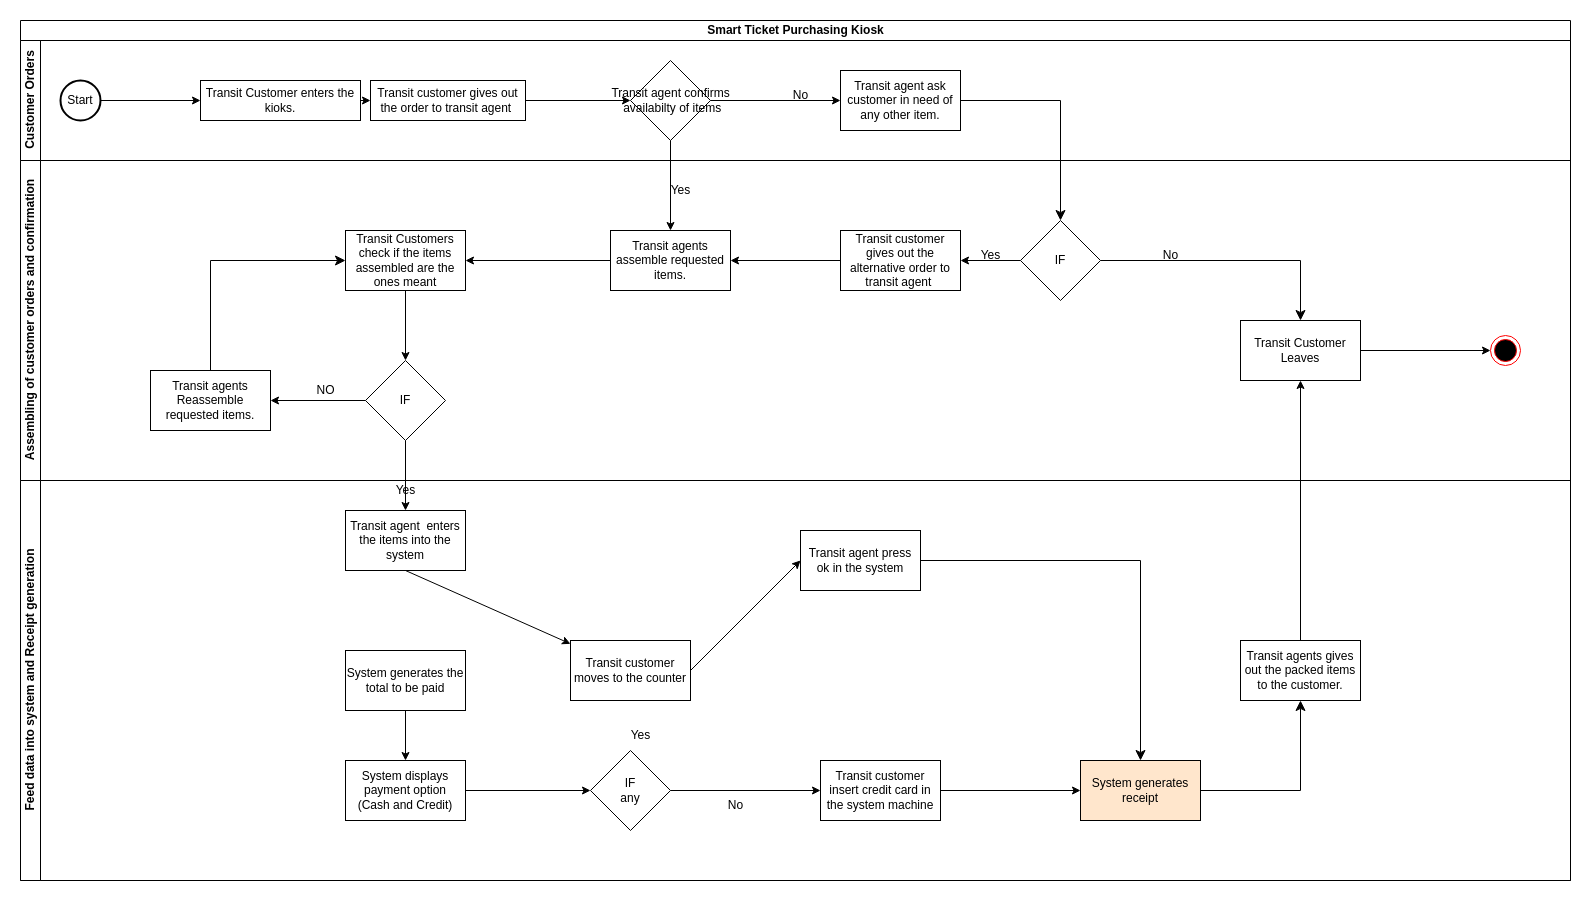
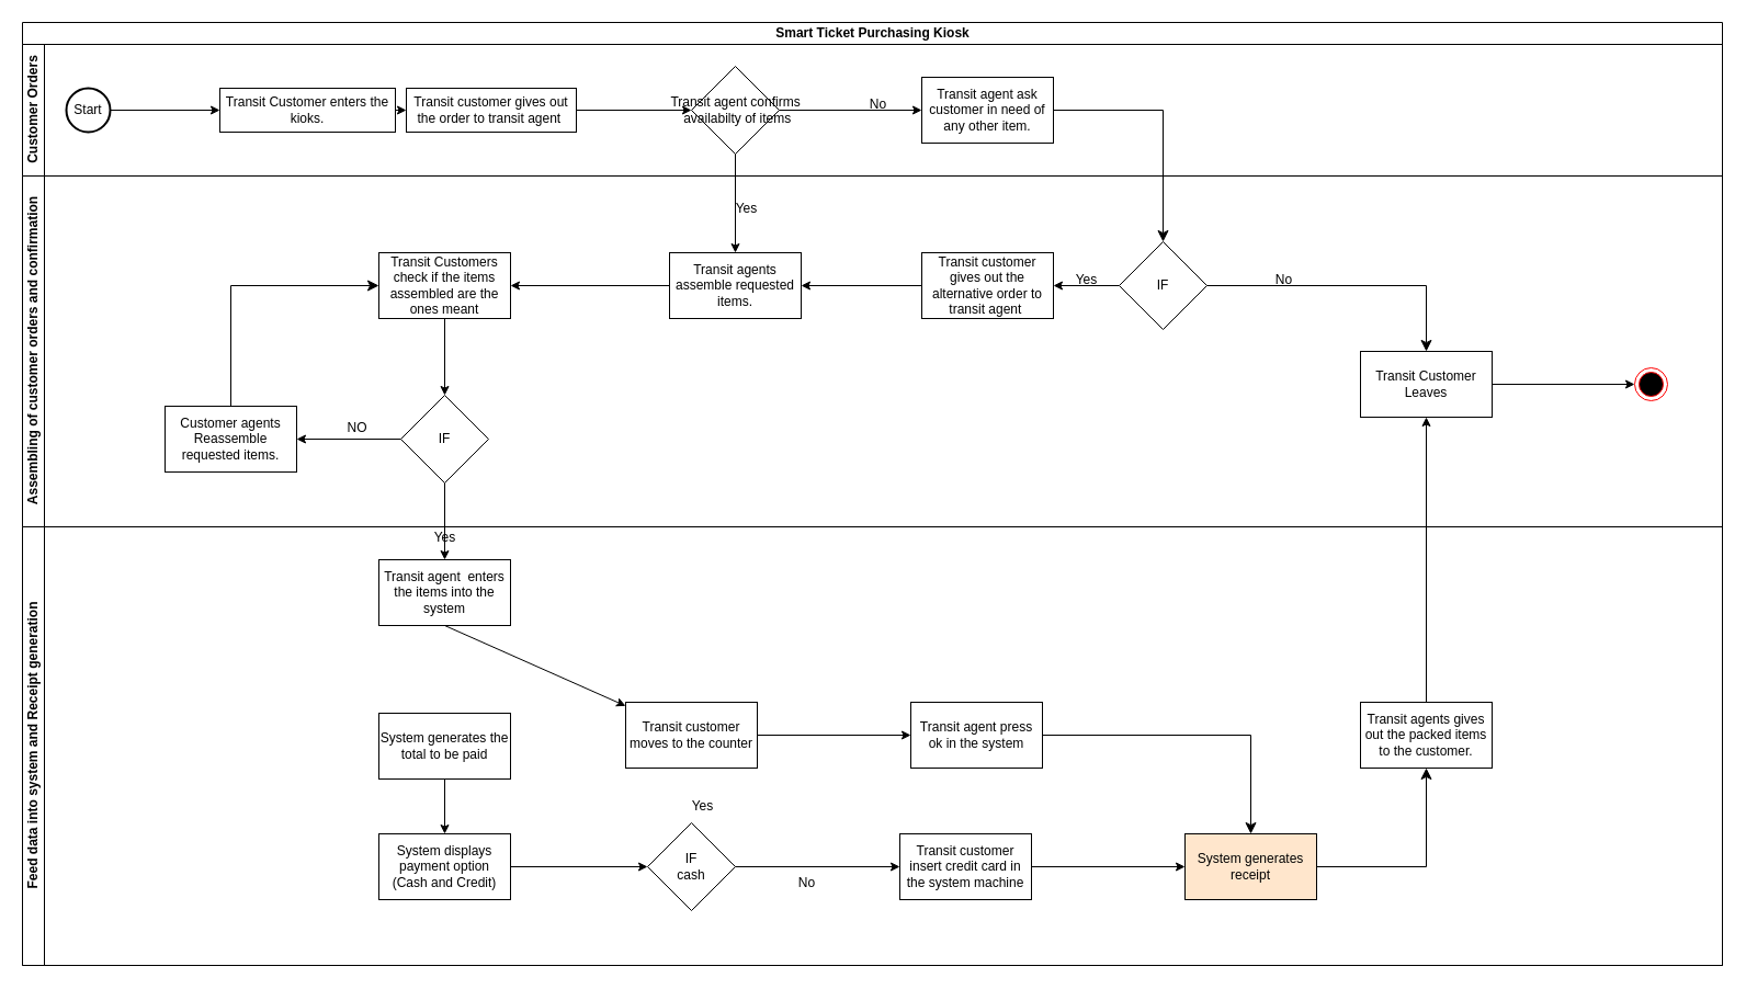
  <mxCell id="0" />
  <mxCell id="1" parent="0" />
  <mxCell id="2" value="" style="rhombus;whiteSpace=wrap;html=1;" parent="1" vertex="1"><mxGeometry x="630" y="60" width="80" height="80" as="geometry" /></mxCell>
  <mxCell id="3" value="Transit agent confirms&lt;br&gt;&amp;nbsp;availabilty of items" style="text;html=1;align=center;verticalAlign=middle;resizable=0;points=[];autosize=1;strokeColor=none;fillColor=none;" parent="1" vertex="1"><mxGeometry x="600" y="80" width="140" height="40" as="geometry" /></mxCell>
  <mxCell id="4" value="Transit agents assemble requested items." style="rounded=0;whiteSpace=wrap;html=1;" parent="1" vertex="1"><mxGeometry x="610" y="230" width="120" height="60" as="geometry" /></mxCell>
  <mxCell id="5" value="" style="endArrow=classic;html=1;rounded=0;exitX=1;exitY=0.5;exitDx=0;exitDy=0;" parent="1" source="2" edge="1"><mxGeometry width="50" height="50" relative="1" as="geometry"><mxPoint x="740" y="190" as="sourcePoint" /><mxPoint x="840" y="100" as="targetPoint" /></mxGeometry></mxCell>
  <mxCell id="6" value="" style="endArrow=classic;html=1;rounded=0;exitX=0.5;exitY=1;exitDx=0;exitDy=0;entryX=0.5;entryY=0;entryDx=0;entryDy=0;" parent="1" source="2" target="4" edge="1"><mxGeometry width="50" height="50" relative="1" as="geometry"><mxPoint x="790" y="320" as="sourcePoint" /><mxPoint x="840" y="270" as="targetPoint" /></mxGeometry></mxCell>
  <mxCell id="7" value="Yes" style="text;html=1;align=center;verticalAlign=middle;resizable=0;points=[];autosize=1;strokeColor=none;fillColor=none;" vertex="1" parent="1"><mxGeometry x="660" y="175" width="40" height="30" as="geometry" /></mxCell>
  <mxCell id="8" value="No" style="text;html=1;align=center;verticalAlign=middle;resizable=0;points=[];autosize=1;strokeColor=none;fillColor=none;" vertex="1" parent="1"><mxGeometry x="780" y="80" width="40" height="30" as="geometry" /></mxCell>
  <mxCell id="9" value="" style="endArrow=classic;html=1;rounded=0;entryX=1;entryY=0.5;entryDx=0;entryDy=0;exitX=0;exitY=0.5;exitDx=0;exitDy=0;" edge="1" parent="1" source="4"><mxGeometry width="50" height="50" relative="1" as="geometry"><mxPoint x="600" y="350" as="sourcePoint" /><mxPoint x="465" y="260" as="targetPoint" /></mxGeometry></mxCell>
  <mxCell id="10" value="Start" style="strokeWidth=2;html=1;shape=mxgraph.flowchart.start_1;whiteSpace=wrap;" vertex="1" parent="1"><mxGeometry x="60" y="80" width="40" height="40" as="geometry" /></mxCell>
  <mxCell id="11" value="Transit Customer enters the kioks." style="rounded=0;whiteSpace=wrap;html=1;" vertex="1" parent="1"><mxGeometry x="200" y="80" width="160" height="40" as="geometry" /></mxCell>
  <mxCell id="12" value="" style="endArrow=classic;html=1;rounded=0;exitX=1;exitY=0.5;exitDx=0;exitDy=0;exitPerimeter=0;entryX=0;entryY=0.5;entryDx=0;entryDy=0;" edge="1" parent="1" source="10" target="11"><mxGeometry width="50" height="50" relative="1" as="geometry"><mxPoint x="130" y="240" as="sourcePoint" /><mxPoint x="180" y="190" as="targetPoint" /></mxGeometry></mxCell>
  <mxCell id="13" value="Transit customer gives out the order to transit agent&amp;nbsp;" style="rounded=0;whiteSpace=wrap;html=1;" vertex="1" parent="1"><mxGeometry x="370" y="80" width="155" height="40" as="geometry" /></mxCell>
  <mxCell id="14" value="" style="endArrow=classic;html=1;rounded=0;exitX=1;exitY=0.5;exitDx=0;exitDy=0;" edge="1" parent="1" source="11"><mxGeometry width="50" height="50" relative="1" as="geometry"><mxPoint x="290" y="230" as="sourcePoint" /><mxPoint x="370" y="100" as="targetPoint" /></mxGeometry></mxCell>
  <mxCell id="15" value="" style="endArrow=classic;html=1;rounded=0;exitX=1;exitY=0.5;exitDx=0;exitDy=0;entryX=0;entryY=0.5;entryDx=0;entryDy=0;" edge="1" parent="1" source="13" target="2"><mxGeometry width="50" height="50" relative="1" as="geometry"><mxPoint x="520" y="200" as="sourcePoint" /><mxPoint x="570" y="150" as="targetPoint" /></mxGeometry></mxCell>
  <mxCell id="16" value="Transit Customers&lt;br style=&quot;border-color: var(--border-color);&quot;&gt;&lt;span style=&quot;&quot;&gt;check if the items&lt;/span&gt;&lt;br style=&quot;border-color: var(--border-color);&quot;&gt;&lt;span style=&quot;&quot;&gt;assembled are the ones meant&lt;/span&gt;" style="rounded=0;whiteSpace=wrap;html=1;" vertex="1" parent="1"><mxGeometry x="345" y="230" width="120" height="60" as="geometry" /></mxCell>
  <mxCell id="17" value="IF" style="rhombus;whiteSpace=wrap;html=1;" vertex="1" parent="1"><mxGeometry x="365" y="360" width="80" height="80" as="geometry" /></mxCell>
  <mxCell id="18" value="" style="endArrow=classic;html=1;rounded=0;exitX=0.5;exitY=1;exitDx=0;exitDy=0;entryX=0.5;entryY=0;entryDx=0;entryDy=0;" edge="1" parent="1" source="16" target="17"><mxGeometry width="50" height="50" relative="1" as="geometry"><mxPoint x="550" y="400" as="sourcePoint" /><mxPoint x="600" y="350" as="targetPoint" /></mxGeometry></mxCell>
- <mxCell id="19" value="Transit agents Reassemble requested items." style="rounded=0;whiteSpace=wrap;html=1;" vertex="1" parent="1"><mxGeometry x="150" y="370" width="120" height="60" as="geometry" /></mxCell>
+ <mxCell id="19" value="Customer agents Reassemble requested items." style="rounded=0;whiteSpace=wrap;html=1;" vertex="1" parent="1"><mxGeometry x="150" y="370" width="120" height="60" as="geometry" /></mxCell>
  <mxCell id="20" value="" style="endArrow=classic;html=1;rounded=0;entryX=1;entryY=0.5;entryDx=0;entryDy=0;exitX=0;exitY=0.5;exitDx=0;exitDy=0;" edge="1" parent="1" source="17" target="19"><mxGeometry width="50" height="50" relative="1" as="geometry"><mxPoint x="380" y="530" as="sourcePoint" /><mxPoint x="430" y="480" as="targetPoint" /></mxGeometry></mxCell>
  <mxCell id="21" value="" style="edgeStyle=elbowEdgeStyle;elbow=horizontal;endArrow=classic;html=1;curved=0;rounded=0;endSize=8;startSize=8;exitX=0.5;exitY=0;exitDx=0;exitDy=0;entryX=0;entryY=0.5;entryDx=0;entryDy=0;" edge="1" parent="1" source="19" target="16"><mxGeometry width="50" height="50" relative="1" as="geometry"><mxPoint x="150" y="310" as="sourcePoint" /><mxPoint x="200" y="260" as="targetPoint" /><Array as="points"><mxPoint x="210" y="310" /></Array></mxGeometry></mxCell>
  <mxCell id="22" value="NO" style="text;html=1;align=center;verticalAlign=middle;resizable=0;points=[];autosize=1;strokeColor=none;fillColor=none;" vertex="1" parent="1"><mxGeometry x="305" y="375" width="40" height="30" as="geometry" /></mxCell>
  <mxCell id="23" value="Transit agent&amp;nbsp; enters the items into the system" style="rounded=0;whiteSpace=wrap;html=1;" vertex="1" parent="1"><mxGeometry x="345" y="510" width="120" height="60" as="geometry" /></mxCell>
  <mxCell id="24" value="" style="endArrow=classic;html=1;rounded=0;exitX=0.5;exitY=1;exitDx=0;exitDy=0;" edge="1" parent="1" source="17" target="23"><mxGeometry width="50" height="50" relative="1" as="geometry"><mxPoint x="510" y="530" as="sourcePoint" /><mxPoint x="560" y="480" as="targetPoint" /></mxGeometry></mxCell>
  <mxCell id="25" value="Yes" style="text;html=1;align=center;verticalAlign=middle;resizable=0;points=[];autosize=1;strokeColor=none;fillColor=none;" vertex="1" parent="1"><mxGeometry x="385" y="475" width="40" height="30" as="geometry" /></mxCell>
  <mxCell id="26" value="System generates the total to be paid" style="rounded=0;whiteSpace=wrap;html=1;" vertex="1" parent="1"><mxGeometry x="345" y="650" width="120" height="60" as="geometry" /></mxCell>
  <mxCell id="27" value="System displays payment option&lt;br&gt;(Cash and Credit)" style="rounded=0;whiteSpace=wrap;html=1;" vertex="1" parent="1"><mxGeometry x="345" y="760" width="120" height="60" as="geometry" /></mxCell>
  <mxCell id="28" value="Transit Customer Leaves" style="rounded=0;whiteSpace=wrap;html=1;" vertex="1" parent="1"><mxGeometry x="1240" y="320" width="120" height="60" as="geometry" /></mxCell>
  <mxCell id="29" value="Transit agent ask customer in need of any other item." style="rounded=0;whiteSpace=wrap;html=1;" vertex="1" parent="1"><mxGeometry x="840" y="70" width="120" height="60" as="geometry" /></mxCell>
  <mxCell id="30" value="IF" style="rhombus;whiteSpace=wrap;html=1;" vertex="1" parent="1"><mxGeometry x="1020" y="220" width="80" height="80" as="geometry" /></mxCell>
  <mxCell id="31" value="" style="edgeStyle=elbowEdgeStyle;elbow=horizontal;endArrow=classic;html=1;curved=0;rounded=0;endSize=8;startSize=8;exitX=1;exitY=0.5;exitDx=0;exitDy=0;entryX=0.5;entryY=0;entryDx=0;entryDy=0;" edge="1" parent="1" source="29" target="30"><mxGeometry width="50" height="50" relative="1" as="geometry"><mxPoint x="1020" y="180" as="sourcePoint" /><mxPoint x="1070" y="130" as="targetPoint" /><Array as="points"><mxPoint x="1060" y="160" /></Array></mxGeometry></mxCell>
  <mxCell id="32" value="Transit customer gives out the alternative order to transit agent&amp;nbsp;" style="rounded=0;whiteSpace=wrap;html=1;" vertex="1" parent="1"><mxGeometry x="840" y="230" width="120" height="60" as="geometry" /></mxCell>
  <mxCell id="33" value="" style="endArrow=classic;html=1;rounded=0;entryX=1;entryY=0.5;entryDx=0;entryDy=0;exitX=0;exitY=0.5;exitDx=0;exitDy=0;" edge="1" parent="1" source="30" target="32"><mxGeometry width="50" height="50" relative="1" as="geometry"><mxPoint x="990" y="380" as="sourcePoint" /><mxPoint x="1040" y="330" as="targetPoint" /></mxGeometry></mxCell>
  <mxCell id="34" value="" style="endArrow=classic;html=1;rounded=0;entryX=1;entryY=0.5;entryDx=0;entryDy=0;exitX=0;exitY=0.5;exitDx=0;exitDy=0;" edge="1" parent="1" source="32" target="4"><mxGeometry width="50" height="50" relative="1" as="geometry"><mxPoint x="810" y="400" as="sourcePoint" /><mxPoint x="860" y="350" as="targetPoint" /></mxGeometry></mxCell>
  <mxCell id="35" value="Yes" style="text;html=1;align=center;verticalAlign=middle;resizable=0;points=[];autosize=1;strokeColor=none;fillColor=none;" vertex="1" parent="1"><mxGeometry x="970" y="240" width="40" height="30" as="geometry" /></mxCell>
  <mxCell id="36" value="No" style="text;html=1;align=center;verticalAlign=middle;resizable=0;points=[];autosize=1;strokeColor=none;fillColor=none;" vertex="1" parent="1"><mxGeometry x="1150" y="240" width="40" height="30" as="geometry" /></mxCell>
  <mxCell id="37" value="" style="endArrow=classic;html=1;rounded=0;exitX=0.5;exitY=1;exitDx=0;exitDy=0;" edge="1" parent="1" source="23" target="41"><mxGeometry width="50" height="50" relative="1" as="geometry"><mxPoint x="560" y="670" as="sourcePoint" /><mxPoint x="610" y="620" as="targetPoint" /></mxGeometry></mxCell>
  <mxCell id="38" value="" style="endArrow=classic;html=1;rounded=0;exitX=0.5;exitY=1;exitDx=0;exitDy=0;entryX=0.5;entryY=0;entryDx=0;entryDy=0;" edge="1" parent="1" source="26" target="27"><mxGeometry width="50" height="50" relative="1" as="geometry"><mxPoint x="520" y="790" as="sourcePoint" /><mxPoint x="570" y="740" as="targetPoint" /></mxGeometry></mxCell>
- <mxCell id="39" value="IF &lt;br&gt;any" style="rhombus;whiteSpace=wrap;html=1;" vertex="1" parent="1"><mxGeometry x="590" y="750" width="80" height="80" as="geometry" /></mxCell>
+ <mxCell id="39" value="IF &lt;br&gt;cash" style="rhombus;whiteSpace=wrap;html=1;" vertex="1" parent="1"><mxGeometry x="590" y="750" width="80" height="80" as="geometry" /></mxCell>
  <mxCell id="40" value="" style="endArrow=classic;html=1;rounded=0;exitX=1;exitY=0.5;exitDx=0;exitDy=0;entryX=0;entryY=0.5;entryDx=0;entryDy=0;" edge="1" parent="1" source="27" target="39"><mxGeometry width="50" height="50" relative="1" as="geometry"><mxPoint x="480" y="890" as="sourcePoint" /><mxPoint x="530" y="840" as="targetPoint" /></mxGeometry></mxCell>
  <mxCell id="41" value="Transit customer moves to the counter" style="rounded=0;whiteSpace=wrap;html=1;" vertex="1" parent="1"><mxGeometry x="570" y="640" width="120" height="60" as="geometry" /></mxCell>
  <mxCell id="42" value="Yes" style="text;html=1;align=center;verticalAlign=middle;resizable=0;points=[];autosize=1;strokeColor=none;fillColor=none;" vertex="1" parent="1"><mxGeometry x="620" y="720" width="40" height="30" as="geometry" /></mxCell>
  <mxCell id="43" value="Transit customer insert credit card in the system machine" style="rounded=0;whiteSpace=wrap;html=1;" vertex="1" parent="1"><mxGeometry x="820" y="760" width="120" height="60" as="geometry" /></mxCell>
  <mxCell id="44" value="" style="endArrow=classic;html=1;rounded=0;exitX=1;exitY=0.5;exitDx=0;exitDy=0;entryX=0;entryY=0.5;entryDx=0;entryDy=0;" edge="1" parent="1" source="39" target="43"><mxGeometry width="50" height="50" relative="1" as="geometry"><mxPoint x="760" y="870" as="sourcePoint" /><mxPoint x="810" y="820" as="targetPoint" /></mxGeometry></mxCell>
  <mxCell id="45" value="No" style="text;html=1;align=center;verticalAlign=middle;resizable=0;points=[];autosize=1;strokeColor=none;fillColor=none;" vertex="1" parent="1"><mxGeometry x="715" y="790" width="40" height="30" as="geometry" /></mxCell>
  <mxCell id="46" value="System generates receipt" style="rounded=0;whiteSpace=wrap;html=1;fillColor=#ffe6cc;" vertex="1" parent="1"><mxGeometry x="1080" y="760" width="120" height="60" as="geometry" /></mxCell>
  <mxCell id="47" value="" style="endArrow=classic;html=1;rounded=0;exitX=1;exitY=0.5;exitDx=0;exitDy=0;entryX=0;entryY=0.5;entryDx=0;entryDy=0;" edge="1" parent="1" source="43" target="46"><mxGeometry width="50" height="50" relative="1" as="geometry"><mxPoint x="1020" y="880" as="sourcePoint" /><mxPoint x="1070" y="830" as="targetPoint" /></mxGeometry></mxCell>
- <mxCell id="48" value="Transit agent press ok in the system" style="rounded=0;whiteSpace=wrap;html=1;" vertex="1" parent="1"><mxGeometry x="800" y="530" width="120" height="60" as="geometry" /></mxCell>
+ <mxCell id="48" value="Transit agent press ok in the system" style="rounded=0;whiteSpace=wrap;html=1;" vertex="1" parent="1"><mxGeometry x="830" y="640" width="120" height="60" as="geometry" /></mxCell>
  <mxCell id="49" value="" style="endArrow=classic;html=1;rounded=0;exitX=1;exitY=0.5;exitDx=0;exitDy=0;entryX=0;entryY=0.5;entryDx=0;entryDy=0;" edge="1" parent="1" source="41" target="48"><mxGeometry width="50" height="50" relative="1" as="geometry"><mxPoint x="750" y="750" as="sourcePoint" /><mxPoint x="800" y="700" as="targetPoint" /></mxGeometry></mxCell>
  <mxCell id="50" value="" style="edgeStyle=elbowEdgeStyle;elbow=horizontal;endArrow=classic;html=1;curved=0;rounded=0;endSize=8;startSize=8;exitX=1;exitY=0.5;exitDx=0;exitDy=0;entryX=0.5;entryY=0;entryDx=0;entryDy=0;" edge="1" parent="1" source="48" target="46"><mxGeometry width="50" height="50" relative="1" as="geometry"><mxPoint x="1070" y="710" as="sourcePoint" /><mxPoint x="1120" y="660" as="targetPoint" /><Array as="points"><mxPoint x="1140" y="700" /></Array></mxGeometry></mxCell>
  <mxCell id="51" value="" style="ellipse;html=1;shape=endState;fillColor=#000000;strokeColor=#ff0000;" vertex="1" parent="1"><mxGeometry x="1490" y="335" width="30" height="30" as="geometry" /></mxCell>
  <mxCell id="52" value="" style="edgeStyle=elbowEdgeStyle;elbow=horizontal;endArrow=classic;html=1;curved=0;rounded=0;endSize=8;startSize=8;exitX=1;exitY=0.5;exitDx=0;exitDy=0;entryX=0.5;entryY=1;entryDx=0;entryDy=0;" edge="1" parent="1" source="46" target="60"><mxGeometry width="50" height="50" relative="1" as="geometry"><mxPoint x="1320" y="810" as="sourcePoint" /><mxPoint x="1300" y="710" as="targetPoint" /><Array as="points"><mxPoint x="1300" y="700" /></Array></mxGeometry></mxCell>
  <mxCell id="53" value="" style="endArrow=classic;html=1;rounded=0;exitX=1;exitY=0.5;exitDx=0;exitDy=0;entryX=0;entryY=0.5;entryDx=0;entryDy=0;" edge="1" parent="1" source="28" target="51"><mxGeometry width="50" height="50" relative="1" as="geometry"><mxPoint x="1390" y="460" as="sourcePoint" /><mxPoint x="1440" y="410" as="targetPoint" /></mxGeometry></mxCell>
  <mxCell id="54" value="" style="edgeStyle=elbowEdgeStyle;elbow=horizontal;endArrow=classic;html=1;curved=0;rounded=0;endSize=8;startSize=8;exitX=1;exitY=0.5;exitDx=0;exitDy=0;entryX=0.5;entryY=0;entryDx=0;entryDy=0;" edge="1" parent="1" source="30" target="28"><mxGeometry width="50" height="50" relative="1" as="geometry"><mxPoint x="1230" y="390" as="sourcePoint" /><mxPoint x="1280" y="340" as="targetPoint" /><Array as="points"><mxPoint x="1300" y="270" /></Array></mxGeometry></mxCell>
  <mxCell id="55" value="" style="endArrow=classic;html=1;rounded=0;exitX=0.5;exitY=0;exitDx=0;exitDy=0;entryX=0.5;entryY=1;entryDx=0;entryDy=0;" edge="1" parent="1" source="60" target="28"><mxGeometry width="50" height="50" relative="1" as="geometry"><mxPoint x="1300" y="500" as="sourcePoint" /><mxPoint x="1350" y="450" as="targetPoint" /></mxGeometry></mxCell>
  <mxCell id="56" value="Smart Ticket&amp;nbsp;Purchasing Kiosk" style="swimlane;childLayout=stackLayout;resizeParent=1;resizeParentMax=0;horizontal=1;startSize=20;horizontalStack=0;html=1;" vertex="1" parent="1"><mxGeometry x="20" y="20" width="1550" height="860" as="geometry" /></mxCell>
  <mxCell id="57" value="Customer Orders" style="swimlane;startSize=20;horizontal=0;html=1;" vertex="1" parent="56"><mxGeometry y="20" width="1550" height="120" as="geometry" /></mxCell>
  <mxCell id="58" value="Assembling of customer orders and confirmation" style="swimlane;startSize=20;horizontal=0;html=1;" vertex="1" parent="56"><mxGeometry y="140" width="1550" height="320" as="geometry" /></mxCell>
  <mxCell id="59" value="Feed data into system and Receipt generation" style="swimlane;startSize=20;horizontal=0;html=1;" vertex="1" parent="56"><mxGeometry y="460" width="1550" height="400" as="geometry"><mxRectangle y="300" width="1540" height="30" as="alternateBounds" /></mxGeometry></mxCell>
  <mxCell id="60" value="Transit agents gives out the packed items to the customer." style="rounded=0;whiteSpace=wrap;html=1;" vertex="1" parent="1"><mxGeometry x="1240" y="640" width="120" height="60" as="geometry" /></mxCell>
